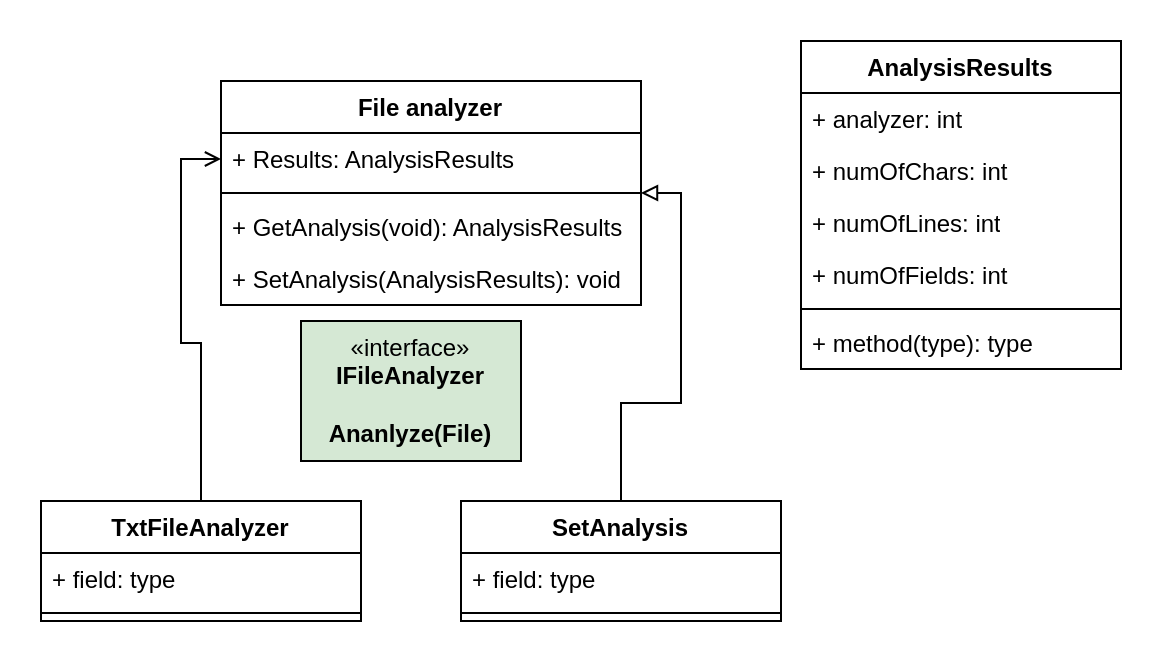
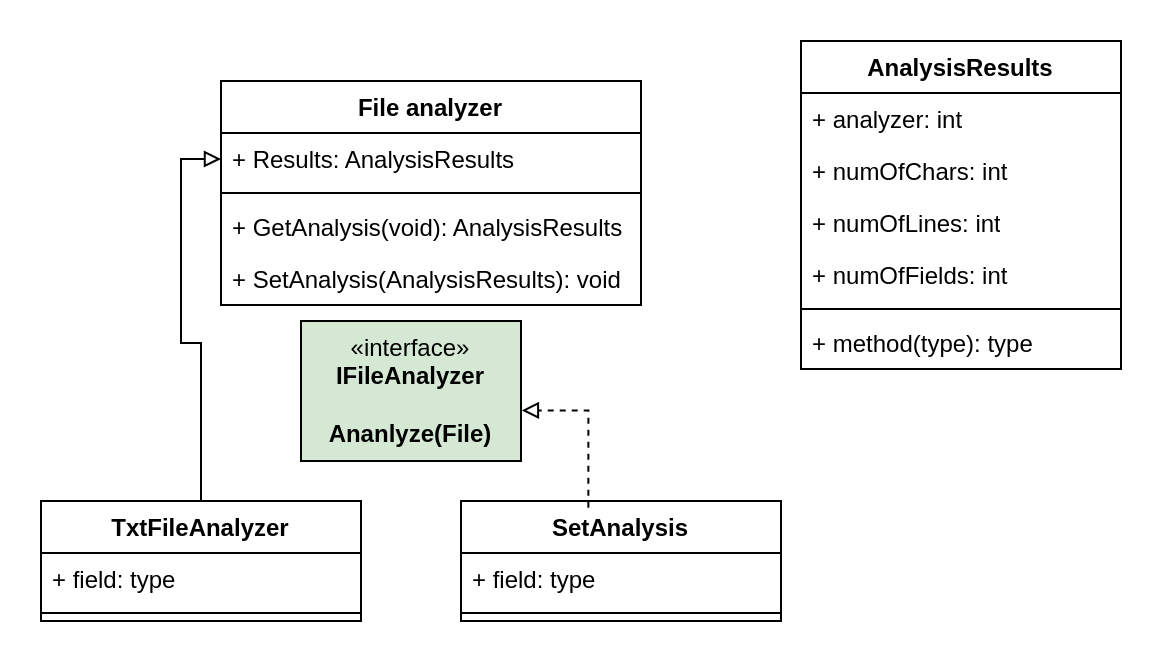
  <mxCell id="0" />
  <mxCell id="1" parent="0" />
  <mxCell id="2" value="File analyzer" style="swimlane;fontStyle=1;align=center;verticalAlign=top;childLayout=stackLayout;horizontal=1;startSize=26;horizontalStack=0;resizeParent=1;resizeParentMax=0;resizeLast=0;collapsible=1;marginBottom=0;whiteSpace=wrap;html=1;" vertex="1" parent="1"><mxGeometry x="110" y="40" width="210" height="112" as="geometry" /></mxCell>
  <mxCell id="3" value="+ Results: AnalysisResults" style="text;strokeColor=none;fillColor=none;align=left;verticalAlign=top;spacingLeft=4;spacingRight=4;overflow=hidden;rotatable=0;points=[[0,0.5],[1,0.5]];portConstraint=eastwest;whiteSpace=wrap;html=1;" vertex="1" parent="2"><mxGeometry y="26" width="210" height="26" as="geometry" /></mxCell>
  <mxCell id="4" value="" style="line;strokeWidth=1;fillColor=none;align=left;verticalAlign=middle;spacingTop=-1;spacingLeft=3;spacingRight=3;rotatable=0;labelPosition=right;points=[];portConstraint=eastwest;strokeColor=inherit;" vertex="1" parent="2"><mxGeometry y="52" width="210" height="8" as="geometry" /></mxCell>
  <mxCell id="5" value="+ GetAnalysis(void): AnalysisResults" style="text;strokeColor=none;fillColor=none;align=left;verticalAlign=top;spacingLeft=4;spacingRight=4;overflow=hidden;rotatable=0;points=[[0,0.5],[1,0.5]];portConstraint=eastwest;whiteSpace=wrap;html=1;" vertex="1" parent="2"><mxGeometry y="60" width="210" height="26" as="geometry" /></mxCell>
  <mxCell id="6" value="+ SetAnalysis(AnalysisResults): void" style="text;strokeColor=none;fillColor=none;align=left;verticalAlign=top;spacingLeft=4;spacingRight=4;overflow=hidden;rotatable=0;points=[[0,0.5],[1,0.5]];portConstraint=eastwest;whiteSpace=wrap;html=1;" vertex="1" parent="2"><mxGeometry y="86" width="210" height="26" as="geometry" /></mxCell>
  <mxCell id="7" value="AnalysisResults" style="swimlane;fontStyle=1;align=center;verticalAlign=top;childLayout=stackLayout;horizontal=1;startSize=26;horizontalStack=0;resizeParent=1;resizeParentMax=0;resizeLast=0;collapsible=1;marginBottom=0;whiteSpace=wrap;html=1;" vertex="1" parent="1"><mxGeometry x="400" y="20" width="160" height="164" as="geometry" /></mxCell>
  <mxCell id="8" value="+ analyzer: int" style="text;strokeColor=none;fillColor=none;align=left;verticalAlign=top;spacingLeft=4;spacingRight=4;overflow=hidden;rotatable=0;points=[[0,0.5],[1,0.5]];portConstraint=eastwest;whiteSpace=wrap;html=1;" vertex="1" parent="7"><mxGeometry y="26" width="160" height="26" as="geometry" /></mxCell>
  <mxCell id="9" value="+ numOfChars: int" style="text;strokeColor=none;fillColor=none;align=left;verticalAlign=top;spacingLeft=4;spacingRight=4;overflow=hidden;rotatable=0;points=[[0,0.5],[1,0.5]];portConstraint=eastwest;whiteSpace=wrap;html=1;" vertex="1" parent="7"><mxGeometry y="52" width="160" height="26" as="geometry" /></mxCell>
  <mxCell id="10" value="+ numOfLines: int" style="text;strokeColor=none;fillColor=none;align=left;verticalAlign=top;spacingLeft=4;spacingRight=4;overflow=hidden;rotatable=0;points=[[0,0.5],[1,0.5]];portConstraint=eastwest;whiteSpace=wrap;html=1;" vertex="1" parent="7"><mxGeometry y="78" width="160" height="26" as="geometry" /></mxCell>
  <mxCell id="11" value="+ numOfFields: int" style="text;strokeColor=none;fillColor=none;align=left;verticalAlign=top;spacingLeft=4;spacingRight=4;overflow=hidden;rotatable=0;points=[[0,0.5],[1,0.5]];portConstraint=eastwest;whiteSpace=wrap;html=1;" vertex="1" parent="7"><mxGeometry y="104" width="160" height="26" as="geometry" /></mxCell>
  <mxCell id="12" value="" style="line;strokeWidth=1;fillColor=none;align=left;verticalAlign=middle;spacingTop=-1;spacingLeft=3;spacingRight=3;rotatable=0;labelPosition=right;points=[];portConstraint=eastwest;strokeColor=inherit;" vertex="1" parent="7"><mxGeometry y="130" width="160" height="8" as="geometry" /></mxCell>
  <mxCell id="13" value="+ method(type): type" style="text;strokeColor=none;fillColor=none;align=left;verticalAlign=top;spacingLeft=4;spacingRight=4;overflow=hidden;rotatable=0;points=[[0,0.5],[1,0.5]];portConstraint=eastwest;whiteSpace=wrap;html=1;" vertex="1" parent="7"><mxGeometry y="138" width="160" height="26" as="geometry" /></mxCell>
  <mxCell id="14" value="«interface»&lt;br&gt;&lt;b&gt;IFileAnalyzer&lt;/b&gt;&lt;div&gt;&lt;b&gt;&lt;br&gt;&lt;/b&gt;&lt;/div&gt;&lt;div&gt;&lt;b&gt;Ananlyze(File)&lt;/b&gt;&lt;/div&gt;" style="html=1;whiteSpace=wrap;fillColor=#d5e8d4;" vertex="1" parent="1"><mxGeometry x="150" y="160" width="110" height="70" as="geometry" /></mxCell>
- <mxCell id="15" style="edgeStyle=orthogonalEdgeStyle;rounded=0;orthogonalLoop=1;jettySize=auto;html=1;entryX=0;entryY=0.5;entryDx=0;entryDy=0;endArrow=open;endFill=0;" edge="1" parent="1" source="16" target="3"><mxGeometry relative="1" as="geometry" /></mxCell>
+ <mxCell id="15" style="edgeStyle=orthogonalEdgeStyle;rounded=0;orthogonalLoop=1;jettySize=auto;html=1;entryX=0;entryY=0.5;entryDx=0;entryDy=0;endArrow=block;endFill=0;" edge="1" parent="1" source="16" target="3"><mxGeometry relative="1" as="geometry" /></mxCell>
  <mxCell id="16" value="TxtFileAnalyzer" style="swimlane;fontStyle=1;align=center;verticalAlign=top;childLayout=stackLayout;horizontal=1;startSize=26;horizontalStack=0;resizeParent=1;resizeParentMax=0;resizeLast=0;collapsible=1;marginBottom=0;whiteSpace=wrap;html=1;" vertex="1" parent="1"><mxGeometry x="20" y="250" width="160" height="60" as="geometry" /></mxCell>
  <mxCell id="17" value="+ field: type" style="text;strokeColor=none;fillColor=none;align=left;verticalAlign=top;spacingLeft=4;spacingRight=4;overflow=hidden;rotatable=0;points=[[0,0.5],[1,0.5]];portConstraint=eastwest;whiteSpace=wrap;html=1;" vertex="1" parent="16"><mxGeometry y="26" width="160" height="26" as="geometry" /></mxCell>
  <mxCell id="18" value="" style="line;strokeWidth=1;fillColor=none;align=left;verticalAlign=middle;spacingTop=-1;spacingLeft=3;spacingRight=3;rotatable=0;labelPosition=right;points=[];portConstraint=eastwest;strokeColor=inherit;" vertex="1" parent="16"><mxGeometry y="52" width="160" height="8" as="geometry" /></mxCell>
- <mxCell id="19" style="edgeStyle=orthogonalEdgeStyle;rounded=0;orthogonalLoop=1;jettySize=auto;html=1;entryX=1;entryY=0.5;entryDx=0;entryDy=0;endArrow=block;endFill=0;" edge="1" parent="1" source="20" target="2"><mxGeometry relative="1" as="geometry" /></mxCell>
  <mxCell id="20" value="SetAnalysis" style="swimlane;fontStyle=1;align=center;verticalAlign=top;childLayout=stackLayout;horizontal=1;startSize=26;horizontalStack=0;resizeParent=1;resizeParentMax=0;resizeLast=0;collapsible=1;marginBottom=0;whiteSpace=wrap;html=1;" vertex="1" parent="1"><mxGeometry x="230" y="250" width="160" height="60" as="geometry" /></mxCell>
  <mxCell id="21" value="+ field: type" style="text;strokeColor=none;fillColor=none;align=left;verticalAlign=top;spacingLeft=4;spacingRight=4;overflow=hidden;rotatable=0;points=[[0,0.5],[1,0.5]];portConstraint=eastwest;whiteSpace=wrap;html=1;" vertex="1" parent="20"><mxGeometry y="26" width="160" height="26" as="geometry" /></mxCell>
  <mxCell id="22" value="" style="line;strokeWidth=1;fillColor=none;align=left;verticalAlign=middle;spacingTop=-1;spacingLeft=3;spacingRight=3;rotatable=0;labelPosition=right;points=[];portConstraint=eastwest;strokeColor=inherit;" vertex="1" parent="20"><mxGeometry y="52" width="160" height="8" as="geometry" /></mxCell>
+ <mxCell id="23" style="edgeStyle=orthogonalEdgeStyle;rounded=0;orthogonalLoop=1;jettySize=auto;html=1;entryX=1.004;entryY=0.639;entryDx=0;entryDy=0;entryPerimeter=0;dashed=1;endArrow=block;endFill=0;exitX=0.398;exitY=0.056;exitDx=0;exitDy=0;exitPerimeter=0;" edge="1" parent="1" source="20" target="14"><mxGeometry relative="1" as="geometry" /></mxCell>
